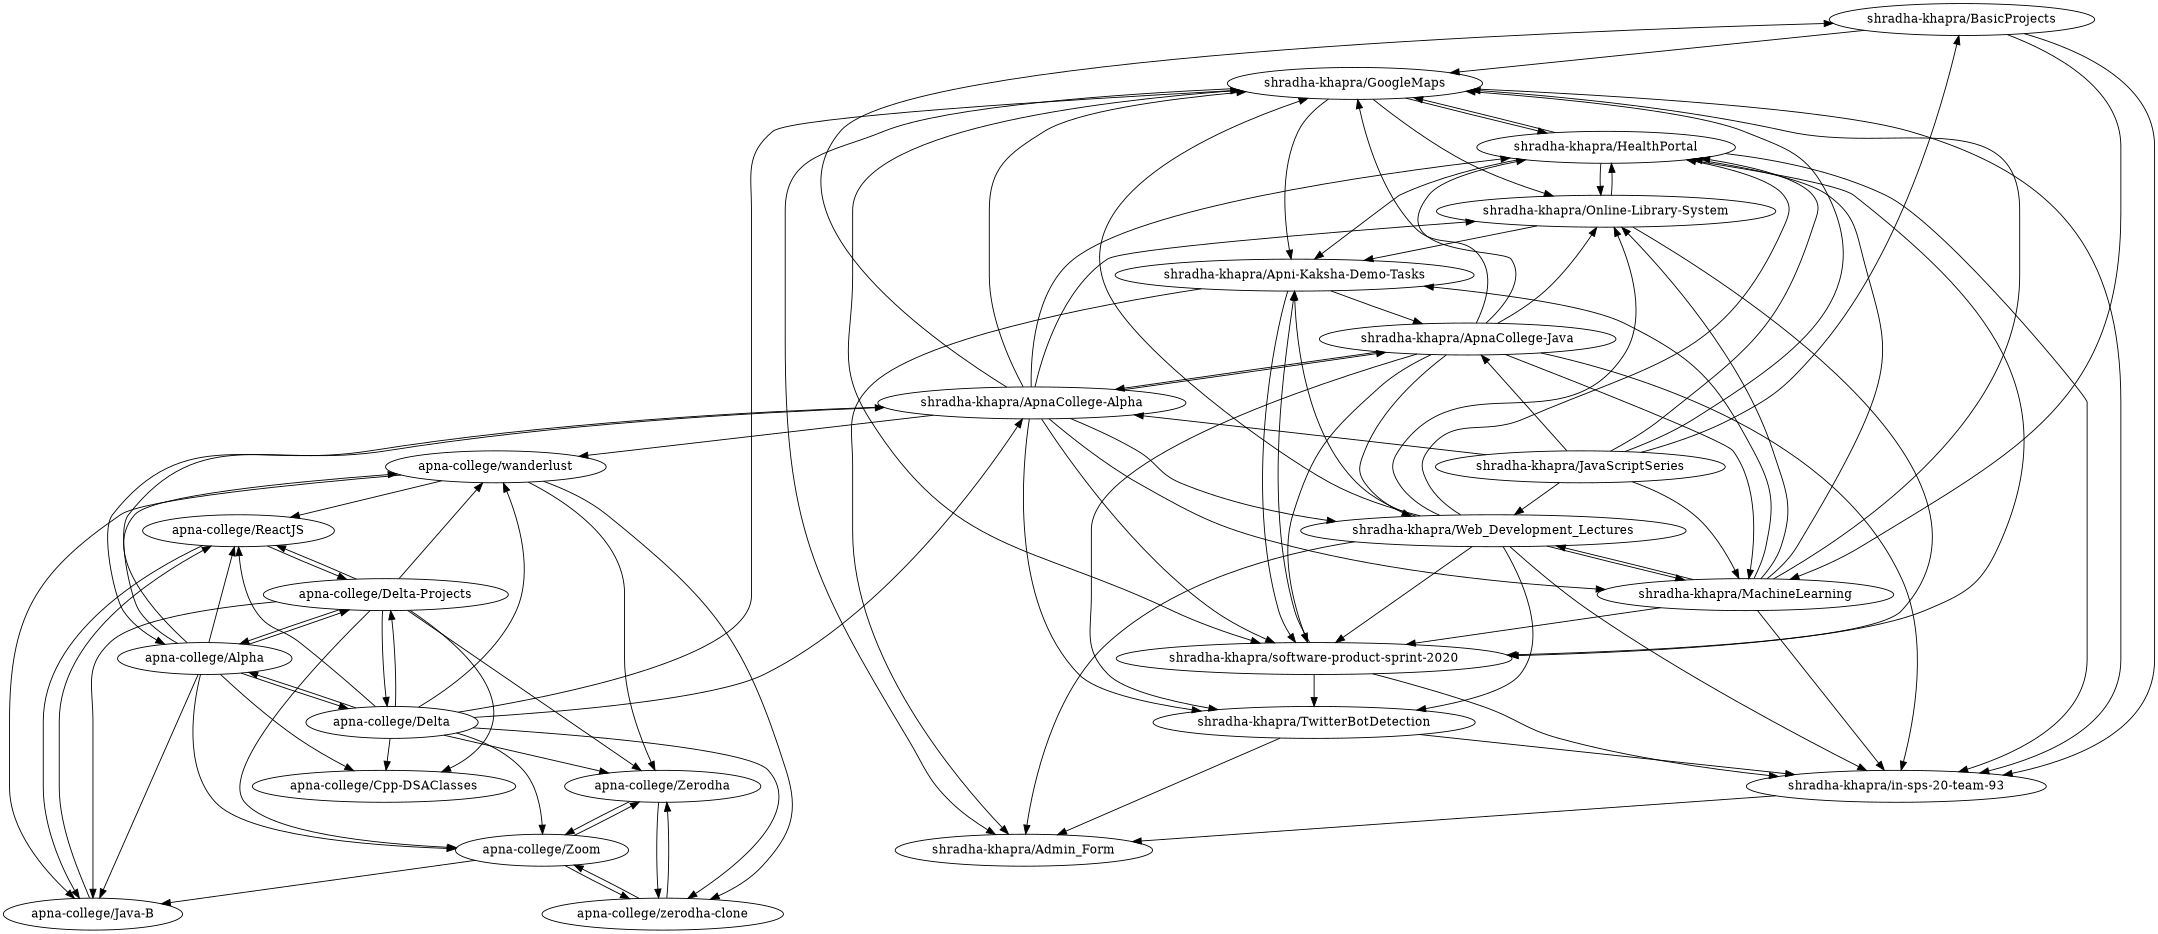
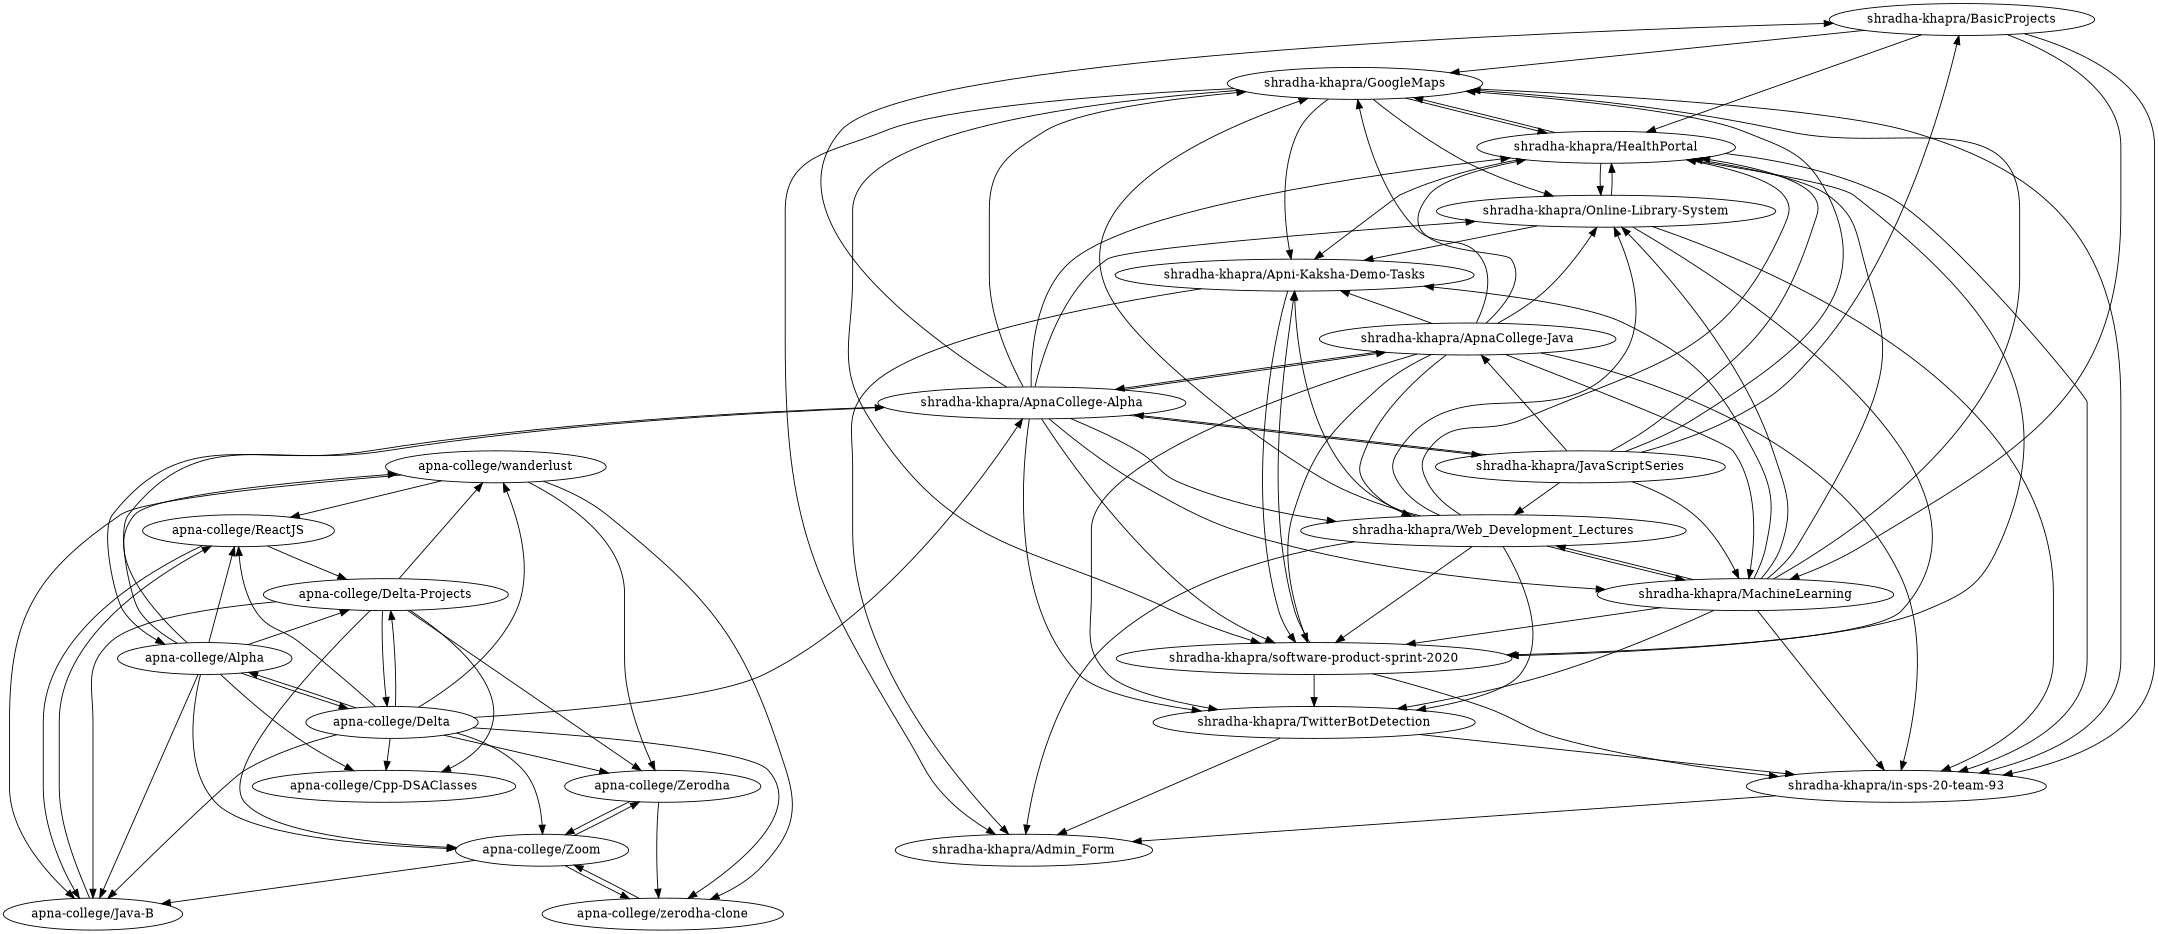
  digraph {
    "shradha-khapra/BasicProjects" [l="0.485,44.784"]
    "shradha-khapra/GoogleMaps" [l="0.502,44.777"]
    "shradha-khapra/in-sps-20-team-93" [l="0.504,44.768"]
    "shradha-khapra/MachineLearning" [l="0.516,44.781"]
    "shradha-khapra/HealthPortal" [l="0.506,44.787"]
    "shradha-khapra/software-product-sprint-2020" [l="0.525,44.775"]
    "shradha-khapra/Apni-Kaksha-Demo-Tasks" [l="0.519,44.766"]
    "shradha-khapra/Online-Library-System" [l="0.522,44.788"]
    "shradha-khapra/Admin_Form" [l="0.509,44.757"]
    "shradha-khapra/Web_Development_Lectures" [l="0.512,44.773"]
    "shradha-khapra/TwitterBotDetection" [l="0.532,44.766"]
    "apna-college/ReactJS" [l="0.6,44.822"]
    "apna-college/Java-B" [l="0.589,44.829"]
    "apna-college/Delta-Projects" [l="0.591,44.839"]
    "apna-college/Alpha" [l="0.57,44.823"]
    "apna-college/Delta" [l="0.572,44.844"]
    "apna-college/wanderlust" [l="0.613,44.837"]
    "apna-college/Cpp-DSAClasses" [l="0.546,44.841"]
    "apna-college/Zoom" [l="0.589,44.854"]
    "apna-college/Zerodha" [l="0.603,44.862"]
    "shradha-khapra/ApnaCollege-Alpha" [l="0.535,44.799"]
    "apna-college/zerodha-clone" [l="0.614,44.854"]
    "shradha-khapra/ApnaCollege-Java" [l="0.538,44.78"]
    "shradha-khapra/JavaScriptSeries" [l="0.502,44.8"]
    "shradha-khapra/BasicProjects" -> "shradha-khapra/GoogleMaps"
    "shradha-khapra/BasicProjects" -> "shradha-khapra/in-sps-20-team-93"
    "shradha-khapra/BasicProjects" -> "shradha-khapra/MachineLearning"
+   "shradha-khapra/BasicProjects" -> "shradha-khapra/HealthPortal"
    "shradha-khapra/GoogleMaps" -> "shradha-khapra/in-sps-20-team-93"
    "shradha-khapra/GoogleMaps" -> "shradha-khapra/HealthPortal"
    "shradha-khapra/GoogleMaps" -> "shradha-khapra/software-product-sprint-2020"
    "shradha-khapra/GoogleMaps" -> "shradha-khapra/Apni-Kaksha-Demo-Tasks"
    "shradha-khapra/GoogleMaps" -> "shradha-khapra/Online-Library-System"
    "shradha-khapra/GoogleMaps" -> "shradha-khapra/Admin_Form"
    "shradha-khapra/in-sps-20-team-93" -> "shradha-khapra/Admin_Form"
    "shradha-khapra/MachineLearning" -> "shradha-khapra/GoogleMaps"
    "shradha-khapra/MachineLearning" -> "shradha-khapra/in-sps-20-team-93"
    "shradha-khapra/MachineLearning" -> "shradha-khapra/HealthPortal"
    "shradha-khapra/MachineLearning" -> "shradha-khapra/software-product-sprint-2020"
    "shradha-khapra/MachineLearning" -> "shradha-khapra/Apni-Kaksha-Demo-Tasks"
    "shradha-khapra/MachineLearning" -> "shradha-khapra/Online-Library-System"
    "shradha-khapra/MachineLearning" -> "shradha-khapra/Web_Development_Lectures"
+   "shradha-khapra/MachineLearning" -> "shradha-khapra/TwitterBotDetection"
    "shradha-khapra/HealthPortal" -> "shradha-khapra/GoogleMaps"
    "shradha-khapra/HealthPortal" -> "shradha-khapra/in-sps-20-team-93"
    "shradha-khapra/HealthPortal" -> "shradha-khapra/software-product-sprint-2020"
    "shradha-khapra/HealthPortal" -> "shradha-khapra/Apni-Kaksha-Demo-Tasks"
    "shradha-khapra/HealthPortal" -> "shradha-khapra/Online-Library-System"
    "shradha-khapra/software-product-sprint-2020" -> "shradha-khapra/in-sps-20-team-93"
    "shradha-khapra/software-product-sprint-2020" -> "shradha-khapra/Apni-Kaksha-Demo-Tasks"
    "shradha-khapra/software-product-sprint-2020" -> "shradha-khapra/TwitterBotDetection"
    "shradha-khapra/Apni-Kaksha-Demo-Tasks" -> "shradha-khapra/software-product-sprint-2020"
    "shradha-khapra/Apni-Kaksha-Demo-Tasks" -> "shradha-khapra/Admin_Form"
    "shradha-khapra/Online-Library-System" -> "shradha-khapra/HealthPortal"
    "shradha-khapra/Online-Library-System" -> "shradha-khapra/software-product-sprint-2020"
    "shradha-khapra/Online-Library-System" -> "shradha-khapra/Apni-Kaksha-Demo-Tasks"
    "shradha-khapra/Web_Development_Lectures" -> "shradha-khapra/GoogleMaps"
-   "shradha-khapra/Web_Development_Lectures" -> "shradha-khapra/in-sps-20-team-93"
+   "shradha-khapra/Online-Library-System" -> "shradha-khapra/in-sps-20-team-93"
    "shradha-khapra/Web_Development_Lectures" -> "shradha-khapra/MachineLearning"
    "shradha-khapra/Web_Development_Lectures" -> "shradha-khapra/HealthPortal"
    "shradha-khapra/Web_Development_Lectures" -> "shradha-khapra/software-product-sprint-2020"
    "shradha-khapra/Web_Development_Lectures" -> "shradha-khapra/Apni-Kaksha-Demo-Tasks"
    "shradha-khapra/Web_Development_Lectures" -> "shradha-khapra/Online-Library-System"
    "shradha-khapra/Web_Development_Lectures" -> "shradha-khapra/Admin_Form"
    "shradha-khapra/Web_Development_Lectures" -> "shradha-khapra/TwitterBotDetection"
    "shradha-khapra/TwitterBotDetection" -> "shradha-khapra/in-sps-20-team-93"
    "shradha-khapra/TwitterBotDetection" -> "shradha-khapra/Admin_Form"
    "apna-college/ReactJS" -> "apna-college/Java-B"
    "apna-college/ReactJS" -> "apna-college/Delta-Projects"
    "apna-college/Java-B" -> "apna-college/ReactJS"
-   "apna-college/Delta-Projects" -> "apna-college/ReactJS"
    "apna-college/Delta-Projects" -> "apna-college/Java-B"
-   "apna-college/Delta-Projects" -> "apna-college/Alpha"
    "apna-college/Delta-Projects" -> "apna-college/Delta"
    "apna-college/Delta-Projects" -> "apna-college/wanderlust"
    "apna-college/Delta-Projects" -> "apna-college/Cpp-DSAClasses"
    "apna-college/Delta-Projects" -> "apna-college/Zoom"
    "apna-college/Delta-Projects" -> "apna-college/Zerodha"
    "apna-college/Alpha" -> "apna-college/ReactJS"
    "apna-college/Alpha" -> "apna-college/Java-B"
    "apna-college/Alpha" -> "apna-college/Delta-Projects"
    "apna-college/Alpha" -> "apna-college/Delta"
    "apna-college/Alpha" -> "apna-college/wanderlust"
    "apna-college/Alpha" -> "apna-college/Cpp-DSAClasses"
    "apna-college/Alpha" -> "apna-college/Zoom"
    "apna-college/Alpha" -> "shradha-khapra/ApnaCollege-Alpha"
    "apna-college/Delta" -> "apna-college/ReactJS"
-   "apna-college/Delta" -> "shradha-khapra/GoogleMaps"
+   "apna-college/Delta" -> "apna-college/Java-B"
    "apna-college/Delta" -> "apna-college/Delta-Projects"
    "apna-college/Delta" -> "apna-college/Alpha"
    "apna-college/Delta" -> "apna-college/wanderlust"
    "apna-college/Delta" -> "apna-college/Cpp-DSAClasses"
    "apna-college/Delta" -> "apna-college/Zoom"
    "apna-college/Delta" -> "apna-college/Zerodha"
    "apna-college/Delta" -> "shradha-khapra/ApnaCollege-Alpha"
    "apna-college/Delta" -> "apna-college/zerodha-clone"
    "apna-college/wanderlust" -> "apna-college/ReactJS"
    "apna-college/wanderlust" -> "apna-college/Java-B"
    "apna-college/wanderlust" -> "apna-college/Zerodha"
    "apna-college/wanderlust" -> "apna-college/zerodha-clone"
    "apna-college/Zoom" -> "apna-college/Java-B"
    "apna-college/Zoom" -> "apna-college/Zerodha"
    "apna-college/Zoom" -> "apna-college/zerodha-clone"
    "apna-college/Zerodha" -> "apna-college/Zoom"
    "apna-college/Zerodha" -> "apna-college/zerodha-clone"
    "shradha-khapra/ApnaCollege-Alpha" -> "shradha-khapra/BasicProjects"
    "shradha-khapra/ApnaCollege-Alpha" -> "shradha-khapra/GoogleMaps"
    "shradha-khapra/ApnaCollege-Alpha" -> "shradha-khapra/MachineLearning"
    "shradha-khapra/ApnaCollege-Alpha" -> "shradha-khapra/HealthPortal"
    "shradha-khapra/ApnaCollege-Alpha" -> "shradha-khapra/software-product-sprint-2020"
    "shradha-khapra/ApnaCollege-Alpha" -> "shradha-khapra/Online-Library-System"
    "shradha-khapra/ApnaCollege-Alpha" -> "shradha-khapra/Web_Development_Lectures"
    "shradha-khapra/ApnaCollege-Alpha" -> "shradha-khapra/TwitterBotDetection"
    "shradha-khapra/ApnaCollege-Alpha" -> "apna-college/Alpha"
    "shradha-khapra/ApnaCollege-Alpha" -> "shradha-khapra/ApnaCollege-Java"
-   "shradha-khapra/ApnaCollege-Alpha" -> "apna-college/wanderlust"
+   "shradha-khapra/ApnaCollege-Alpha" -> "shradha-khapra/JavaScriptSeries"
    "apna-college/zerodha-clone" -> "apna-college/Zoom"
-   "apna-college/zerodha-clone" -> "apna-college/Zerodha"
    "shradha-khapra/ApnaCollege-Java" -> "shradha-khapra/GoogleMaps"
    "shradha-khapra/ApnaCollege-Java" -> "shradha-khapra/in-sps-20-team-93"
    "shradha-khapra/ApnaCollege-Java" -> "shradha-khapra/MachineLearning"
    "shradha-khapra/ApnaCollege-Java" -> "shradha-khapra/HealthPortal"
    "shradha-khapra/ApnaCollege-Java" -> "shradha-khapra/software-product-sprint-2020"
-   "shradha-khapra/Apni-Kaksha-Demo-Tasks" -> "shradha-khapra/ApnaCollege-Java"
+   "shradha-khapra/ApnaCollege-Java" -> "shradha-khapra/Apni-Kaksha-Demo-Tasks"
    "shradha-khapra/ApnaCollege-Java" -> "shradha-khapra/Online-Library-System"
    "shradha-khapra/ApnaCollege-Java" -> "shradha-khapra/Web_Development_Lectures"
    "shradha-khapra/ApnaCollege-Java" -> "shradha-khapra/TwitterBotDetection"
    "shradha-khapra/ApnaCollege-Java" -> "shradha-khapra/ApnaCollege-Alpha"
    "shradha-khapra/JavaScriptSeries" -> "shradha-khapra/BasicProjects"
    "shradha-khapra/JavaScriptSeries" -> "shradha-khapra/GoogleMaps"
    "shradha-khapra/JavaScriptSeries" -> "shradha-khapra/MachineLearning"
    "shradha-khapra/JavaScriptSeries" -> "shradha-khapra/HealthPortal"
    "shradha-khapra/JavaScriptSeries" -> "shradha-khapra/Web_Development_Lectures"
    "shradha-khapra/JavaScriptSeries" -> "shradha-khapra/ApnaCollege-Alpha"
    "shradha-khapra/JavaScriptSeries" -> "shradha-khapra/ApnaCollege-Java"
  }
